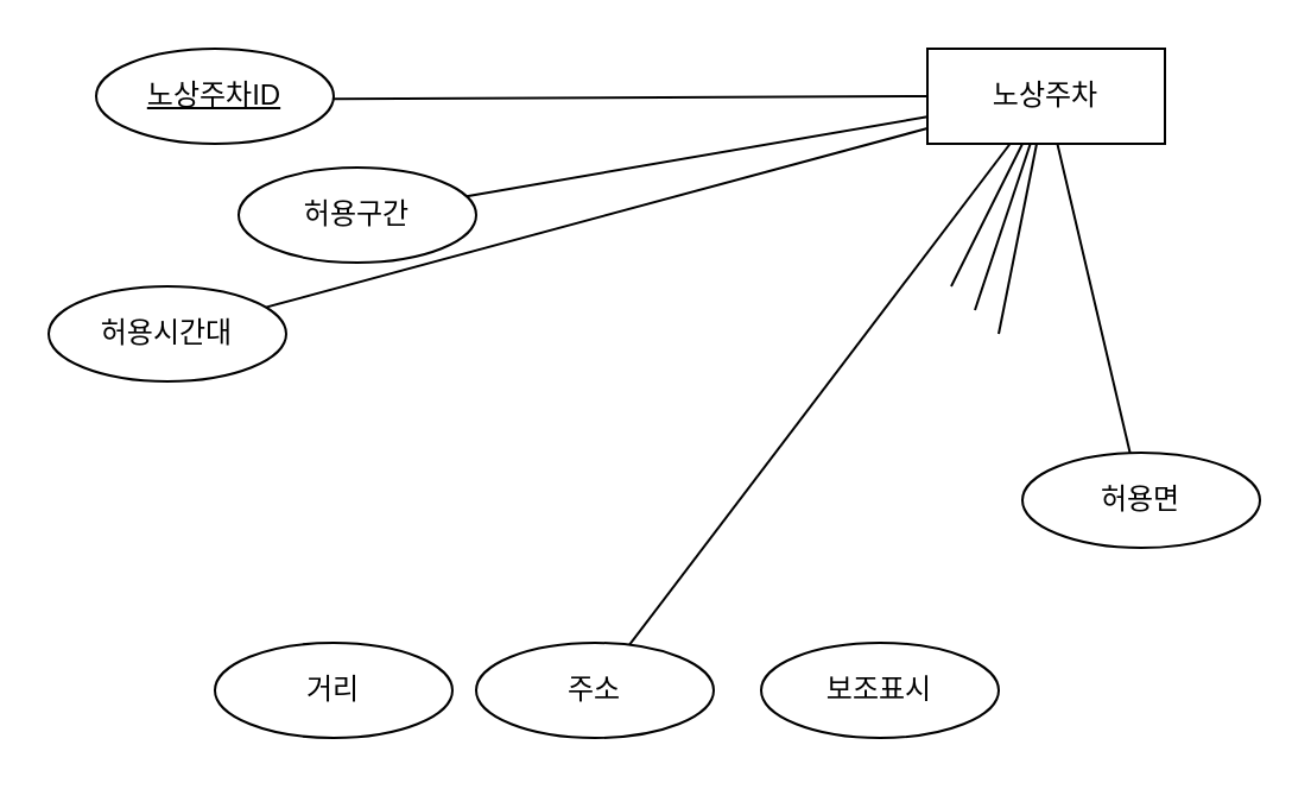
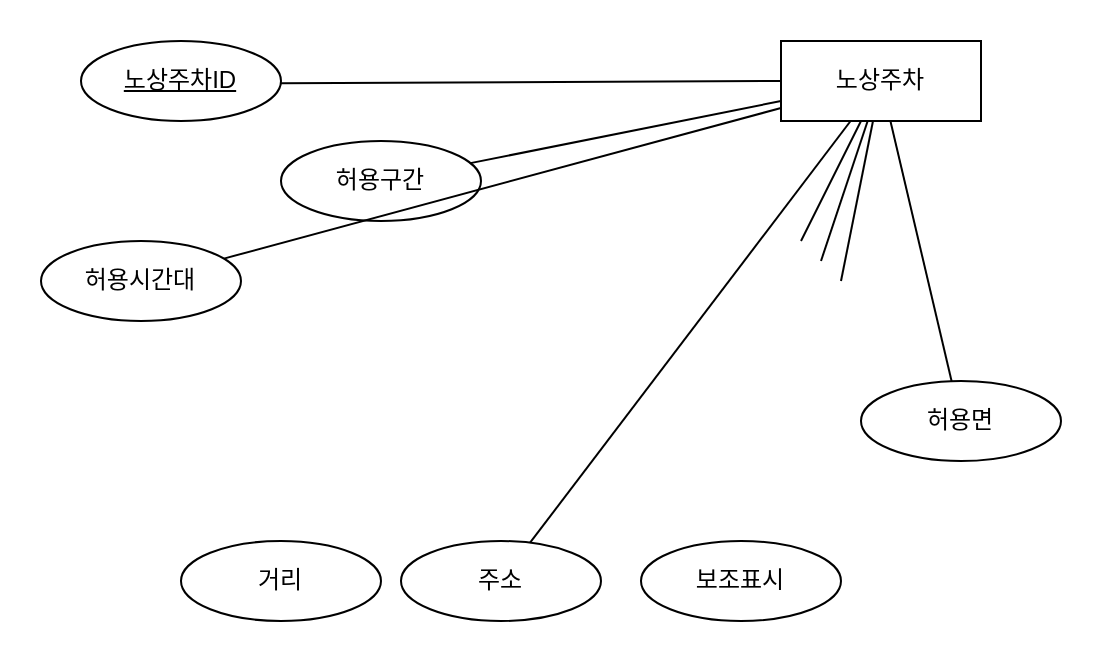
  <mxCell id="0" />
  <mxCell id="1" parent="0" />
  <mxCell id="2" value="허용시간대" style="ellipse;whiteSpace=wrap;html=1;align=center;fontStyle=0;" vertex="1" parent="1"><mxGeometry x="20" y="120" width="100" height="40" as="geometry" /></mxCell>
  <mxCell id="3" value="노상주차ID" style="ellipse;whiteSpace=wrap;html=1;align=center;fontStyle=4;" vertex="1" parent="1"><mxGeometry x="40" y="20" width="100" height="40" as="geometry" /></mxCell>
- <mxCell id="4" value="허용구간" style="ellipse;whiteSpace=wrap;html=1;align=center;fontStyle=0;" vertex="1" parent="1"><mxGeometry x="100" y="70" width="100" height="40" as="geometry" /></mxCell>
+ <mxCell id="4" value="허용구간" style="ellipse;whiteSpace=wrap;html=1;align=center;fontStyle=0;" vertex="1" parent="1"><mxGeometry x="140" y="70" width="100" height="40" as="geometry" /></mxCell>
  <mxCell id="5" value="허용면" style="ellipse;whiteSpace=wrap;html=1;align=center;fontStyle=0;" vertex="1" parent="1"><mxGeometry x="430" y="190" width="100" height="40" as="geometry" /></mxCell>
  <mxCell id="6" value="거리" style="ellipse;whiteSpace=wrap;html=1;align=center;fontStyle=0;" vertex="1" parent="1"><mxGeometry x="90" y="270" width="100" height="40" as="geometry" /></mxCell>
  <mxCell id="7" value="주소" style="ellipse;whiteSpace=wrap;html=1;align=center;fontStyle=0;" vertex="1" parent="1"><mxGeometry x="200" y="270" width="100" height="40" as="geometry" /></mxCell>
  <mxCell id="8" value="보조표시" style="ellipse;whiteSpace=wrap;html=1;align=center;fontStyle=0;" vertex="1" parent="1"><mxGeometry x="320" y="270" width="100" height="40" as="geometry" /></mxCell>
  <mxCell id="9" value="노상주차" style="whiteSpace=wrap;html=1;align=center;" vertex="1" parent="1"><mxGeometry x="390" y="20" width="100" height="40" as="geometry" /></mxCell>
  <mxCell id="10" value="" style="endArrow=none;html=1;rounded=0;" edge="1" parent="1" source="3" target="9"><mxGeometry relative="1" as="geometry"><mxPoint x="250" y="200" as="sourcePoint" /><mxPoint x="410" y="200" as="targetPoint" /></mxGeometry></mxCell>
  <mxCell id="11" value="" style="endArrow=none;html=1;rounded=0;" edge="1" parent="1" source="9" target="7"><mxGeometry relative="1" as="geometry"><mxPoint x="300" y="180" as="sourcePoint" /><mxPoint x="300" y="230" as="targetPoint" /></mxGeometry></mxCell>
  <mxCell id="12" value="" style="endArrow=none;html=1;rounded=0;" edge="1" parent="1" source="9"><mxGeometry relative="1" as="geometry"><mxPoint x="630" y="54.286" as="sourcePoint" /><mxPoint x="400" y="120" as="targetPoint" /></mxGeometry></mxCell>
  <mxCell id="13" value="" style="endArrow=none;html=1;rounded=0;" edge="1" parent="1" source="9"><mxGeometry relative="1" as="geometry"><mxPoint x="410" y="80" as="sourcePoint" /><mxPoint x="410" y="130" as="targetPoint" /></mxGeometry></mxCell>
  <mxCell id="14" value="" style="endArrow=none;html=1;rounded=0;" edge="1" parent="1" source="9"><mxGeometry relative="1" as="geometry"><mxPoint x="630" y="59.231" as="sourcePoint" /><mxPoint x="420" y="140" as="targetPoint" /></mxGeometry></mxCell>
  <mxCell id="15" value="" style="endArrow=none;html=1;rounded=0;" edge="1" parent="1" source="9" target="4"><mxGeometry relative="1" as="geometry"><mxPoint x="190" y="100" as="sourcePoint" /><mxPoint x="190" y="150" as="targetPoint" /></mxGeometry></mxCell>
  <mxCell id="16" value="" style="endArrow=none;html=1;rounded=0;" edge="1" parent="1" source="9" target="2"><mxGeometry relative="1" as="geometry"><mxPoint x="200" y="110" as="sourcePoint" /><mxPoint x="200" y="160" as="targetPoint" /></mxGeometry></mxCell>
  <mxCell id="17" value="" style="endArrow=none;html=1;rounded=0;" edge="1" parent="1" source="9" target="5"><mxGeometry relative="1" as="geometry"><mxPoint x="210" y="120" as="sourcePoint" /><mxPoint x="210" y="170" as="targetPoint" /></mxGeometry></mxCell>
